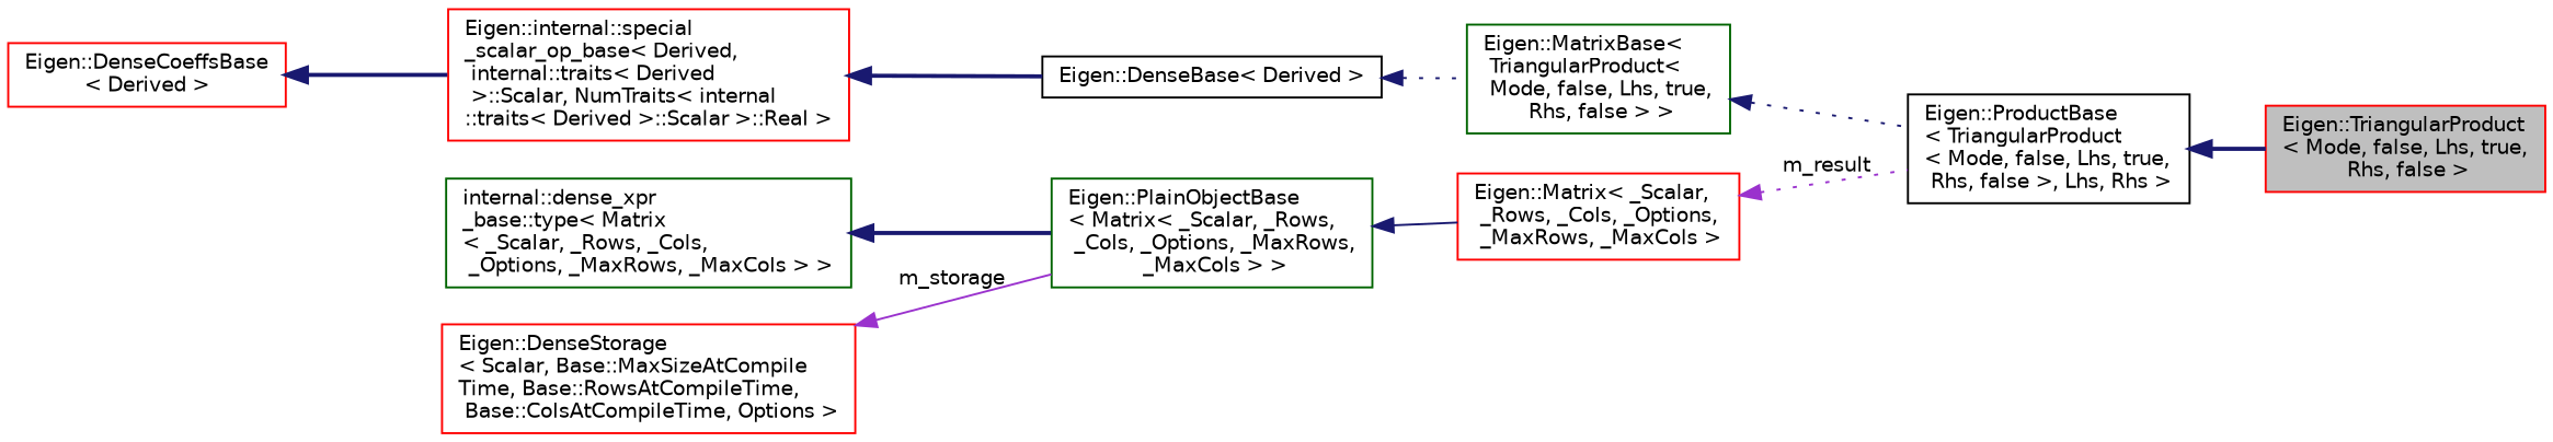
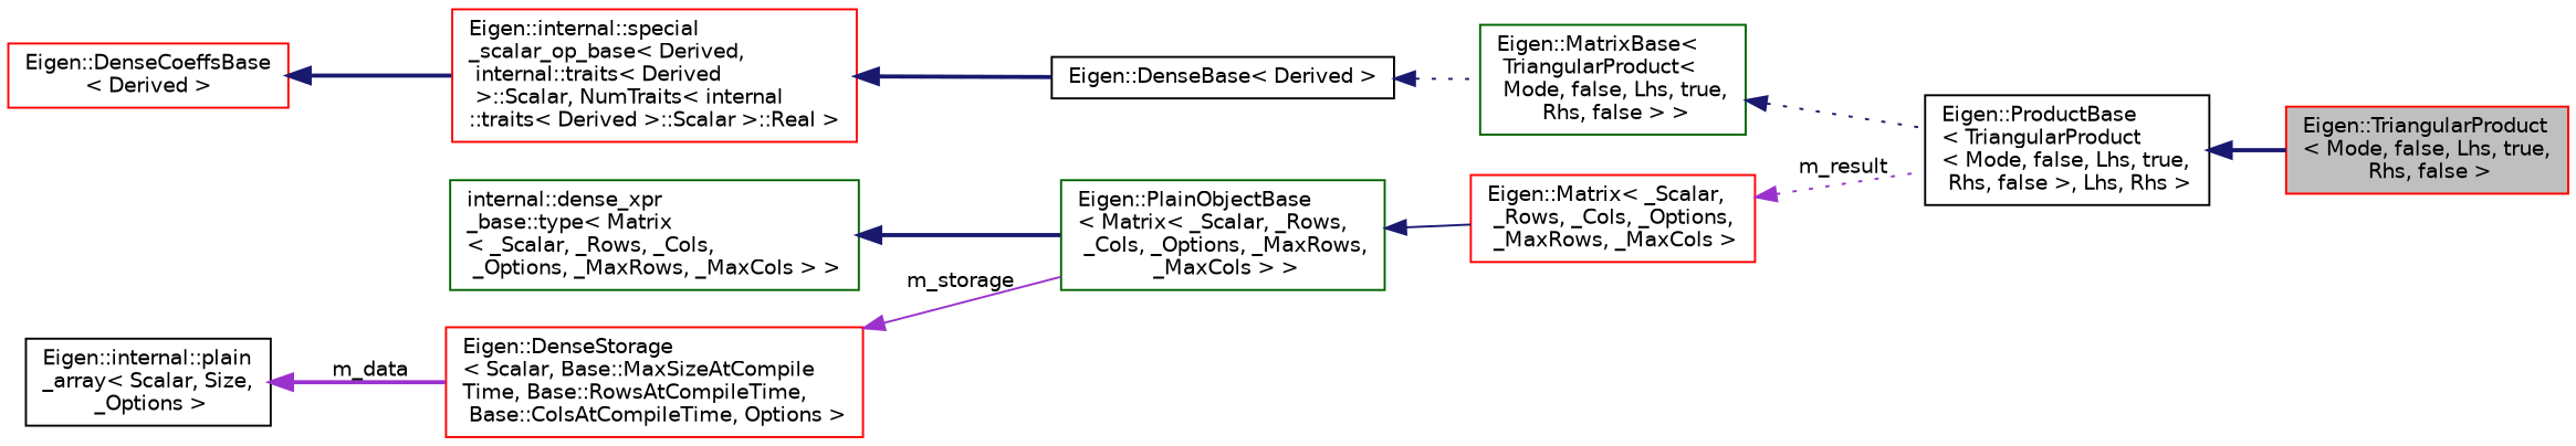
  digraph {
    rankdir=LR
    node [color=red fillcolor=white fontname=Helvetica fontsize=10 shape=record style=filled]
    edge [color=midnightblue dir=back fontname=Helvetica fontsize=10 labelfontname=Helvetica labelfontsize=10 style=bold]
    n1 [fillcolor=grey75 fontcolor=black height=0.2 label="Eigen::TriangularProduct\l\< Mode, false, Lhs, true,\l Rhs, false \>" width=0.4]
    n2 [color=black height=0.2 label="Eigen::ProductBase\l\< TriangularProduct\l\< Mode, false, Lhs, true,\l Rhs, false \>, Lhs, Rhs \>" width=0.4]
    n3 [color=darkgreen height=0.2 label="Eigen::MatrixBase\<\l TriangularProduct\<\l Mode, false, Lhs, true,\l Rhs, false \> \>" width=0.4]
    n4 [color=black height=0.2 label="Eigen::DenseBase\< Derived \>" width=0.4]
    n5 [height=0.2 label="Eigen::internal::special\l_scalar_op_base\< Derived,\l internal::traits\< Derived\l \>::Scalar, NumTraits\< internal\l::traits\< Derived \>::Scalar \>::Real \>" width=0.4]
    n6 [height=0.2 label="Eigen::DenseCoeffsBase\l\< Derived \>" width=0.4]
    n7 [height=0.2 label="Eigen::Matrix\< _Scalar,\l _Rows, _Cols, _Options,\l _MaxRows, _MaxCols \>" width=0.4]
    n8 [color=darkgreen height=0.2 label="Eigen::PlainObjectBase\l\< Matrix\< _Scalar, _Rows,\l _Cols, _Options, _MaxRows,\l _MaxCols \> \>" width=0.4]
    n9 [color=darkgreen height=0.2 label="internal::dense_xpr\l_base::type\< Matrix\l\< _Scalar, _Rows, _Cols,\l _Options, _MaxRows, _MaxCols \> \>" width=0.4]
    n10 [height=0.2 label="Eigen::DenseStorage\l\< Scalar, Base::MaxSizeAtCompile\lTime, Base::RowsAtCompileTime,\l Base::ColsAtCompileTime, Options \>" width=0.4]
+   n11 [color=black height=0.2 label="Eigen::internal::plain\l_array\< Scalar, Size,\l _Options \>" width=0.4]
    n2 -> n1
    n3 -> n2 [style=dotted]
    n4 -> n3 [style=dotted]
    n5 -> n4
    n6 -> n5
    n7 -> n2 [color=darkorchid3 label=" m_result" style=dotted]
    n8 -> n7 [style=solid]
    n9 -> n8
    n10 -> n8 [color=darkorchid3 label=" m_storage" style=solid]
+   n11 -> n10 [color=darkorchid3 label=" m_data"]
  }
